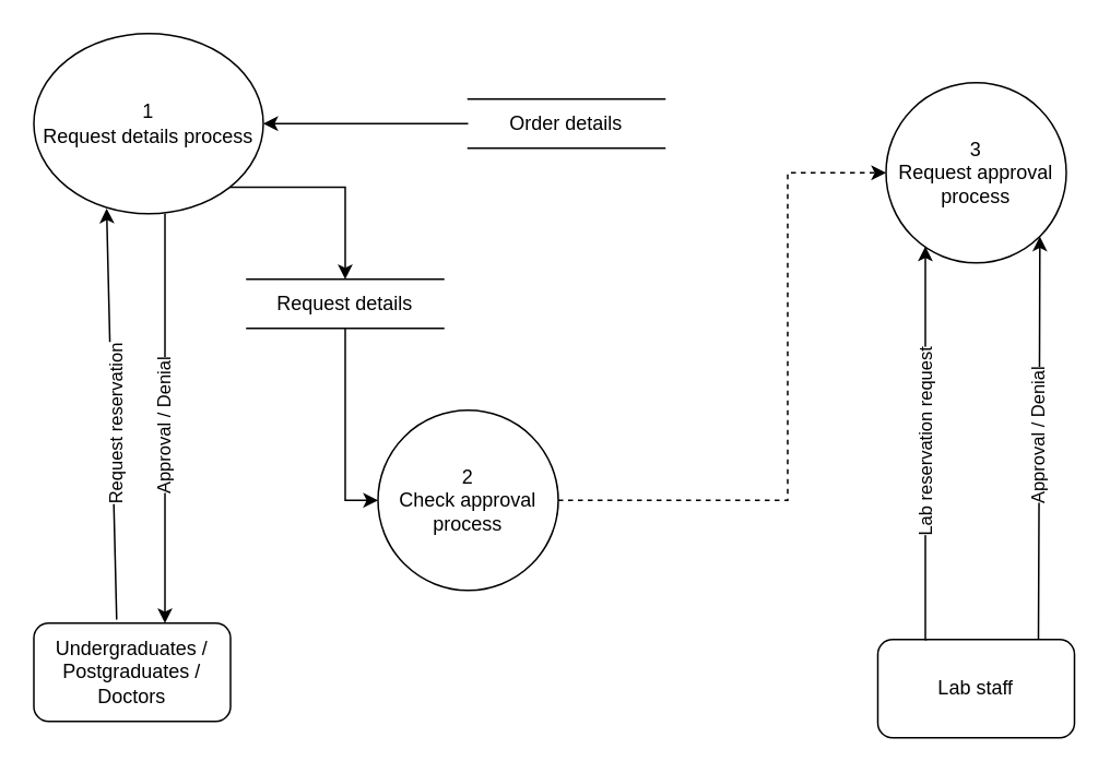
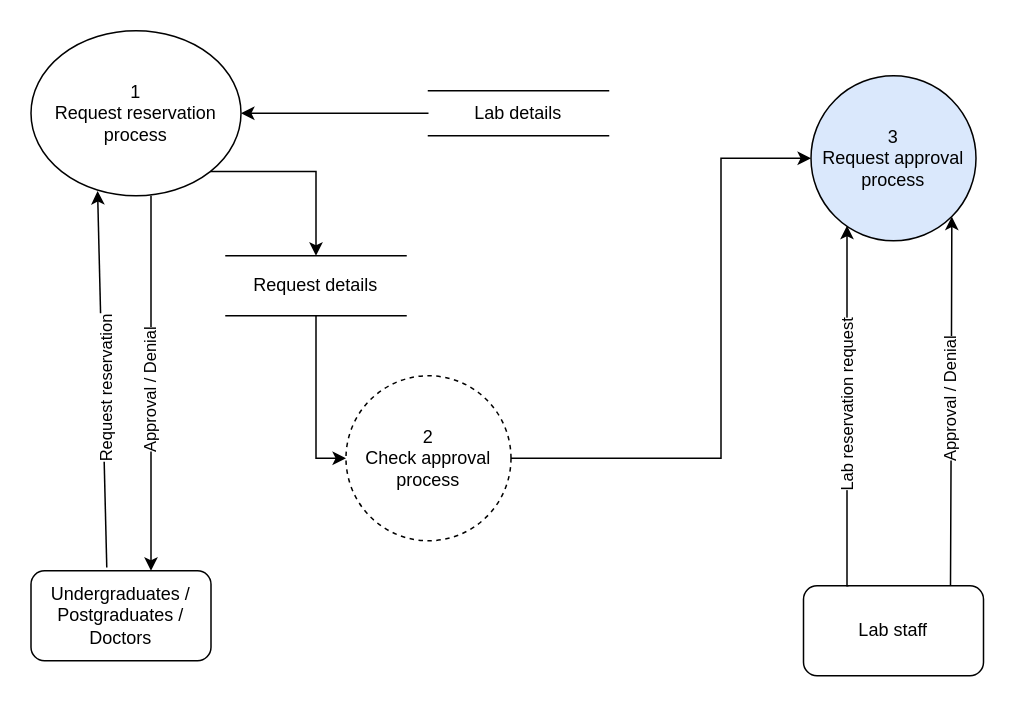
  <mxCell id="0" />
  <mxCell id="1" parent="0" />
- <mxCell id="2" style="edgeStyle=orthogonalEdgeStyle;rounded=0;orthogonalLoop=1;jettySize=auto;html=1;exitX=1;exitY=0.5;exitDx=0;exitDy=0;entryX=0;entryY=0.5;entryDx=0;entryDy=0;dashed=1;" parent="1" source="3" target="6" edge="1"><mxGeometry relative="1" as="geometry"><Array as="points"><mxPoint x="480" y="305" /><mxPoint x="480" y="105" /></Array></mxGeometry></mxCell>
- <mxCell id="3" value="2&lt;br&gt;Check approval process" style="ellipse;whiteSpace=wrap;html=1;" parent="1" vertex="1"><mxGeometry x="230" y="250" width="110" height="110" as="geometry" /></mxCell>
+ <mxCell id="2" style="edgeStyle=orthogonalEdgeStyle;rounded=0;orthogonalLoop=1;jettySize=auto;html=1;exitX=1;exitY=0.5;exitDx=0;exitDy=0;entryX=0;entryY=0.5;entryDx=0;entryDy=0;" parent="1" source="3" target="6" edge="1"><mxGeometry relative="1" as="geometry"><Array as="points"><mxPoint x="480" y="305" /><mxPoint x="480" y="105" /></Array></mxGeometry></mxCell>
+ <mxCell id="3" value="2&lt;br&gt;Check approval process" style="ellipse;whiteSpace=wrap;html=1;dashed=1;" parent="1" vertex="1"><mxGeometry x="230" y="250" width="110" height="110" as="geometry" /></mxCell>
  <mxCell id="4" style="edgeStyle=orthogonalEdgeStyle;rounded=0;orthogonalLoop=1;jettySize=auto;html=1;exitX=1;exitY=1;exitDx=0;exitDy=0;entryX=0.5;entryY=0;entryDx=0;entryDy=0;" parent="1" source="5" target="13" edge="1"><mxGeometry relative="1" as="geometry"><Array as="points"><mxPoint x="210" y="114" /></Array></mxGeometry></mxCell>
- <mxCell id="5" value="1&lt;br&gt;Request details process" style="ellipse;whiteSpace=wrap;html=1;" parent="1" vertex="1"><mxGeometry x="20" y="20" width="140" height="110" as="geometry" /></mxCell>
- <mxCell id="6" value="3&lt;br&gt;Request approval process" style="ellipse;whiteSpace=wrap;html=1;" parent="1" vertex="1"><mxGeometry x="540" y="50" width="110" height="110" as="geometry" /></mxCell>
+ <mxCell id="5" value="1&lt;br&gt;Request reservation process" style="ellipse;whiteSpace=wrap;html=1;" parent="1" vertex="1"><mxGeometry x="20" y="20" width="140" height="110" as="geometry" /></mxCell>
+ <mxCell id="6" value="3&lt;br&gt;Request approval process" style="ellipse;whiteSpace=wrap;html=1;fillColor=#dae8fc;" parent="1" vertex="1"><mxGeometry x="540" y="50" width="110" height="110" as="geometry" /></mxCell>
  <mxCell id="7" value="Lab staff" style="rounded=1;whiteSpace=wrap;html=1;" parent="1" vertex="1"><mxGeometry x="535" y="390" width="120" height="60" as="geometry" /></mxCell>
  <mxCell id="8" value="Undergraduates /&lt;br&gt;Postgraduates /&lt;br&gt;Doctors" style="rounded=1;whiteSpace=wrap;html=1;" parent="1" vertex="1"><mxGeometry x="20" y="380" width="120" height="60" as="geometry" /></mxCell>
  <mxCell id="9" value="" style="edgeStyle=none;orthogonalLoop=1;jettySize=auto;html=1;rounded=0;exitX=0.421;exitY=-0.036;exitDx=0;exitDy=0;exitPerimeter=0;entryX=0.317;entryY=0.971;entryDx=0;entryDy=0;entryPerimeter=0;" parent="1" source="8" target="5" edge="1"><mxGeometry width="100" relative="1" as="geometry"><mxPoint x="110" y="200" as="sourcePoint" /><mxPoint x="10" y="200" as="targetPoint" /><Array as="points" /></mxGeometry></mxCell>
  <mxCell id="10" value="Request reservation" style="edgeLabel;html=1;align=center;verticalAlign=middle;resizable=0;points=[];rotation=-90;" parent="9" vertex="1" connectable="0"><mxGeometry x="-0.181" y="-2" relative="1" as="geometry"><mxPoint y="-15" as="offset" /></mxGeometry></mxCell>
  <mxCell id="11" value="" style="edgeStyle=none;orthogonalLoop=1;jettySize=auto;html=1;rounded=0;entryX=0.389;entryY=0;entryDx=0;entryDy=0;entryPerimeter=0;" parent="1" edge="1"><mxGeometry width="100" relative="1" as="geometry"><mxPoint x="100" y="130" as="sourcePoint" /><mxPoint x="100" y="380" as="targetPoint" /><Array as="points" /></mxGeometry></mxCell>
  <mxCell id="12" style="edgeStyle=orthogonalEdgeStyle;rounded=0;orthogonalLoop=1;jettySize=auto;html=1;exitX=0.5;exitY=1;exitDx=0;exitDy=0;entryX=0;entryY=0.5;entryDx=0;entryDy=0;" parent="1" source="13" target="3" edge="1"><mxGeometry relative="1" as="geometry" /></mxCell>
- <mxCell id="13" value="Request details" style="shape=partialRectangle;whiteSpace=wrap;html=1;left=0;right=0;fillColor=none;" parent="1" vertex="1"><mxGeometry x="150" y="170" width="120" height="30" as="geometry" /></mxCell>
+ <mxCell id="13" value="Request details" style="shape=partialRectangle;whiteSpace=wrap;html=1;left=0;right=0;fillColor=none;" parent="1" vertex="1"><mxGeometry x="150" y="170" width="120" height="40" as="geometry" /></mxCell>
  <mxCell id="14" style="edgeStyle=orthogonalEdgeStyle;rounded=0;orthogonalLoop=1;jettySize=auto;html=1;exitX=0;exitY=0.5;exitDx=0;exitDy=0;entryX=1;entryY=0.5;entryDx=0;entryDy=0;" parent="1" source="15" target="5" edge="1"><mxGeometry relative="1" as="geometry" /></mxCell>
- <mxCell id="15" value="Order details" style="shape=partialRectangle;whiteSpace=wrap;html=1;left=0;right=0;fillColor=none;" parent="1" vertex="1"><mxGeometry x="285" y="60" width="120" height="30" as="geometry" /></mxCell>
+ <mxCell id="15" value="Lab details" style="shape=partialRectangle;whiteSpace=wrap;html=1;left=0;right=0;fillColor=none;" parent="1" vertex="1"><mxGeometry x="285" y="60" width="120" height="30" as="geometry" /></mxCell>
  <mxCell id="16" style="edgeStyle=orthogonalEdgeStyle;rounded=0;orthogonalLoop=1;jettySize=auto;html=1;exitX=0.25;exitY=0;exitDx=0;exitDy=0;" parent="1" source="7" edge="1"><mxGeometry relative="1" as="geometry"><mxPoint x="564" y="150" as="targetPoint" /><Array as="points"><mxPoint x="564" y="390" /></Array></mxGeometry></mxCell>
  <mxCell id="17" style="edgeStyle=orthogonalEdgeStyle;rounded=0;orthogonalLoop=1;jettySize=auto;html=1;exitX=1;exitY=1;exitDx=0;exitDy=0;entryX=1;entryY=1;entryDx=0;entryDy=0;" parent="1" target="6" edge="1"><mxGeometry relative="1" as="geometry"><mxPoint x="633" y="390" as="sourcePoint" /></mxGeometry></mxCell>
  <mxCell id="18" value="Approval / Denial" style="edgeLabel;html=1;align=center;verticalAlign=middle;resizable=0;points=[];rotation=-90;" parent="1" vertex="1" connectable="0"><mxGeometry x="99.997" y="259.997" as="geometry" /></mxCell>
  <mxCell id="19" value="Lab reservation request" style="edgeLabel;html=1;align=center;verticalAlign=middle;resizable=0;points=[];rotation=-90;" parent="1" vertex="1" connectable="0"><mxGeometry x="563.997" y="269.767" as="geometry" /></mxCell>
  <mxCell id="20" value="Approval / Denial" style="edgeLabel;html=1;align=center;verticalAlign=middle;resizable=0;points=[];rotation=-90;" parent="1" vertex="1" connectable="0"><mxGeometry x="632.997" y="265.997" as="geometry" /></mxCell>
